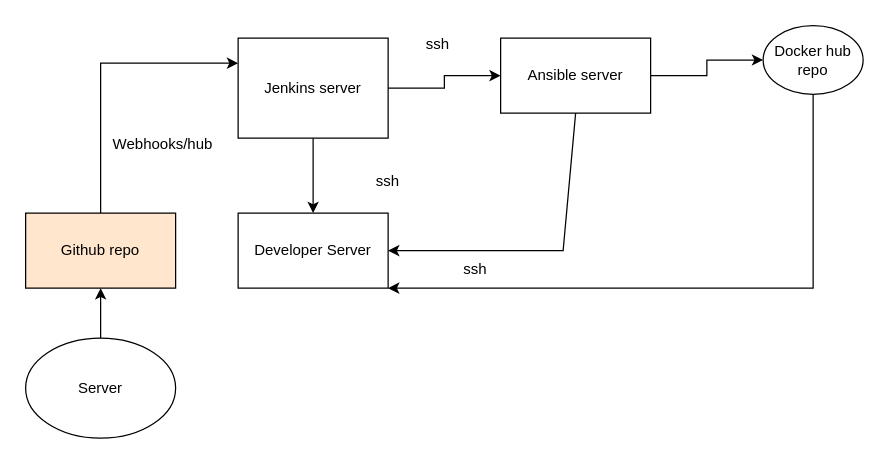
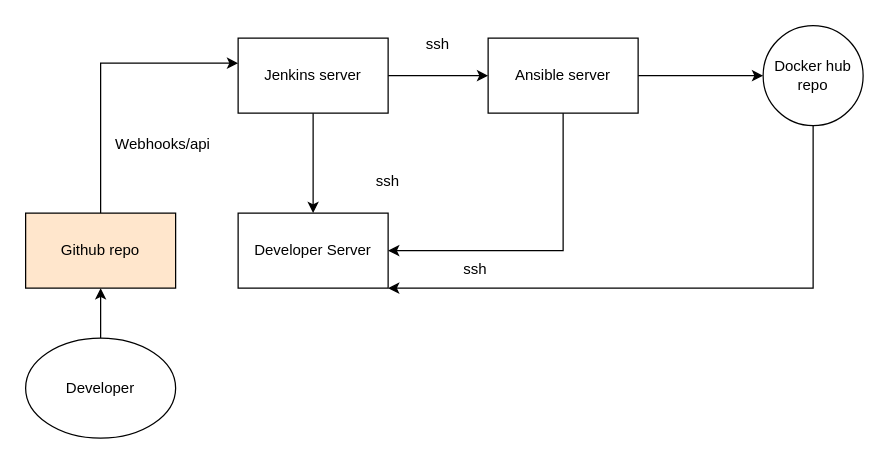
  <mxCell id="0" />
  <mxCell id="1" parent="0" />
  <mxCell id="2" value="" style="edgeStyle=orthogonalEdgeStyle;rounded=0;orthogonalLoop=1;jettySize=auto;html=1;" edge="1" parent="1" source="3" target="5"><mxGeometry relative="1" as="geometry" /></mxCell>
- <mxCell id="3" value="Server" style="ellipse;whiteSpace=wrap;html=1;" vertex="1" parent="1"><mxGeometry x="20" y="270" width="120" height="80" as="geometry" /></mxCell>
+ <mxCell id="3" value="Developer" style="ellipse;whiteSpace=wrap;html=1;" vertex="1" parent="1"><mxGeometry x="20" y="270" width="120" height="80" as="geometry" /></mxCell>
  <mxCell id="4" value="" style="edgeStyle=orthogonalEdgeStyle;rounded=0;orthogonalLoop=1;jettySize=auto;html=1;" edge="1" parent="1" source="5" target="8"><mxGeometry relative="1" as="geometry"><Array as="points"><mxPoint x="80" y="50" /></Array></mxGeometry></mxCell>
  <mxCell id="5" value="Github repo" style="rounded=0;whiteSpace=wrap;html=1;fillColor=#ffe6cc;" vertex="1" parent="1"><mxGeometry x="20" y="170" width="120" height="60" as="geometry" /></mxCell>
  <mxCell id="6" value="" style="edgeStyle=orthogonalEdgeStyle;rounded=0;orthogonalLoop=1;jettySize=auto;html=1;" edge="1" parent="1" source="8" target="9"><mxGeometry relative="1" as="geometry" /></mxCell>
  <mxCell id="7" value="" style="edgeStyle=orthogonalEdgeStyle;rounded=0;orthogonalLoop=1;jettySize=auto;html=1;" edge="1" parent="1" source="8" target="11"><mxGeometry relative="1" as="geometry" /></mxCell>
- <mxCell id="8" value="Jenkins server" style="rounded=0;whiteSpace=wrap;html=1;" vertex="1" parent="1"><mxGeometry x="190" y="30" width="120" height="80" as="geometry" /></mxCell>
+ <mxCell id="8" value="Jenkins server" style="rounded=0;whiteSpace=wrap;html=1;" vertex="1" parent="1"><mxGeometry x="190" y="30" width="120" height="60" as="geometry" /></mxCell>
  <mxCell id="9" value="Developer Server" style="rounded=0;whiteSpace=wrap;html=1;" vertex="1" parent="1"><mxGeometry x="190" y="170" width="120" height="60" as="geometry" /></mxCell>
  <mxCell id="10" value="" style="edgeStyle=orthogonalEdgeStyle;rounded=0;orthogonalLoop=1;jettySize=auto;html=1;" edge="1" parent="1" source="11" target="13"><mxGeometry relative="1" as="geometry" /></mxCell>
- <mxCell id="11" value="Ansible server" style="rounded=0;whiteSpace=wrap;html=1;" vertex="1" parent="1"><mxGeometry x="400" y="30" width="120" height="60" as="geometry" /></mxCell>
+ <mxCell id="11" value="Ansible server" style="rounded=0;whiteSpace=wrap;html=1;" vertex="1" parent="1"><mxGeometry x="390" y="30" width="120" height="60" as="geometry" /></mxCell>
  <mxCell id="12" style="edgeStyle=orthogonalEdgeStyle;rounded=0;orthogonalLoop=1;jettySize=auto;html=1;entryX=1;entryY=1;entryDx=0;entryDy=0;" edge="1" parent="1" source="13" target="9"><mxGeometry relative="1" as="geometry"><Array as="points"><mxPoint x="650" y="230" /></Array></mxGeometry></mxCell>
- <mxCell id="13" value="Docker hub repo" style="ellipse;whiteSpace=wrap;html=1;rounded=0;" vertex="1" parent="1"><mxGeometry x="610" y="20" width="80" height="55" as="geometry" /></mxCell>
+ <mxCell id="13" value="Docker hub repo" style="ellipse;whiteSpace=wrap;html=1;rounded=0;" vertex="1" parent="1"><mxGeometry x="610" y="20" width="80" height="80" as="geometry" /></mxCell>
  <mxCell id="14" value="ssh" style="text;html=1;align=center;verticalAlign=middle;whiteSpace=wrap;rounded=0;" vertex="1" parent="1"><mxGeometry x="350" y="200" width="60" height="30" as="geometry" /></mxCell>
- <mxCell id="15" value="Webhooks/hub" style="text;html=1;align=center;verticalAlign=middle;whiteSpace=wrap;rounded=0;" vertex="1" parent="1"><mxGeometry x="100" y="100" width="60" height="30" as="geometry" /></mxCell>
+ <mxCell id="15" value="Webhooks/api" style="text;html=1;align=center;verticalAlign=middle;whiteSpace=wrap;rounded=0;" vertex="1" parent="1"><mxGeometry x="100" y="100" width="60" height="30" as="geometry" /></mxCell>
  <mxCell id="16" value="ssh" style="text;html=1;align=center;verticalAlign=middle;whiteSpace=wrap;rounded=0;" vertex="1" parent="1"><mxGeometry x="280" y="130" width="60" height="30" as="geometry" /></mxCell>
  <mxCell id="17" value="" style="endArrow=classic;html=1;rounded=0;exitX=0.5;exitY=1;exitDx=0;exitDy=0;entryX=1;entryY=0.5;entryDx=0;entryDy=0;" edge="1" parent="1" source="11" target="9"><mxGeometry width="50" height="50" relative="1" as="geometry"><mxPoint x="350" y="240" as="sourcePoint" /><mxPoint x="400" y="190" as="targetPoint" /><Array as="points"><mxPoint x="450" y="200" /></Array></mxGeometry></mxCell>
  <mxCell id="18" value="ssh" style="text;html=1;align=center;verticalAlign=middle;whiteSpace=wrap;rounded=0;" vertex="1" parent="1"><mxGeometry x="320" y="20" width="60" height="30" as="geometry" /></mxCell>
